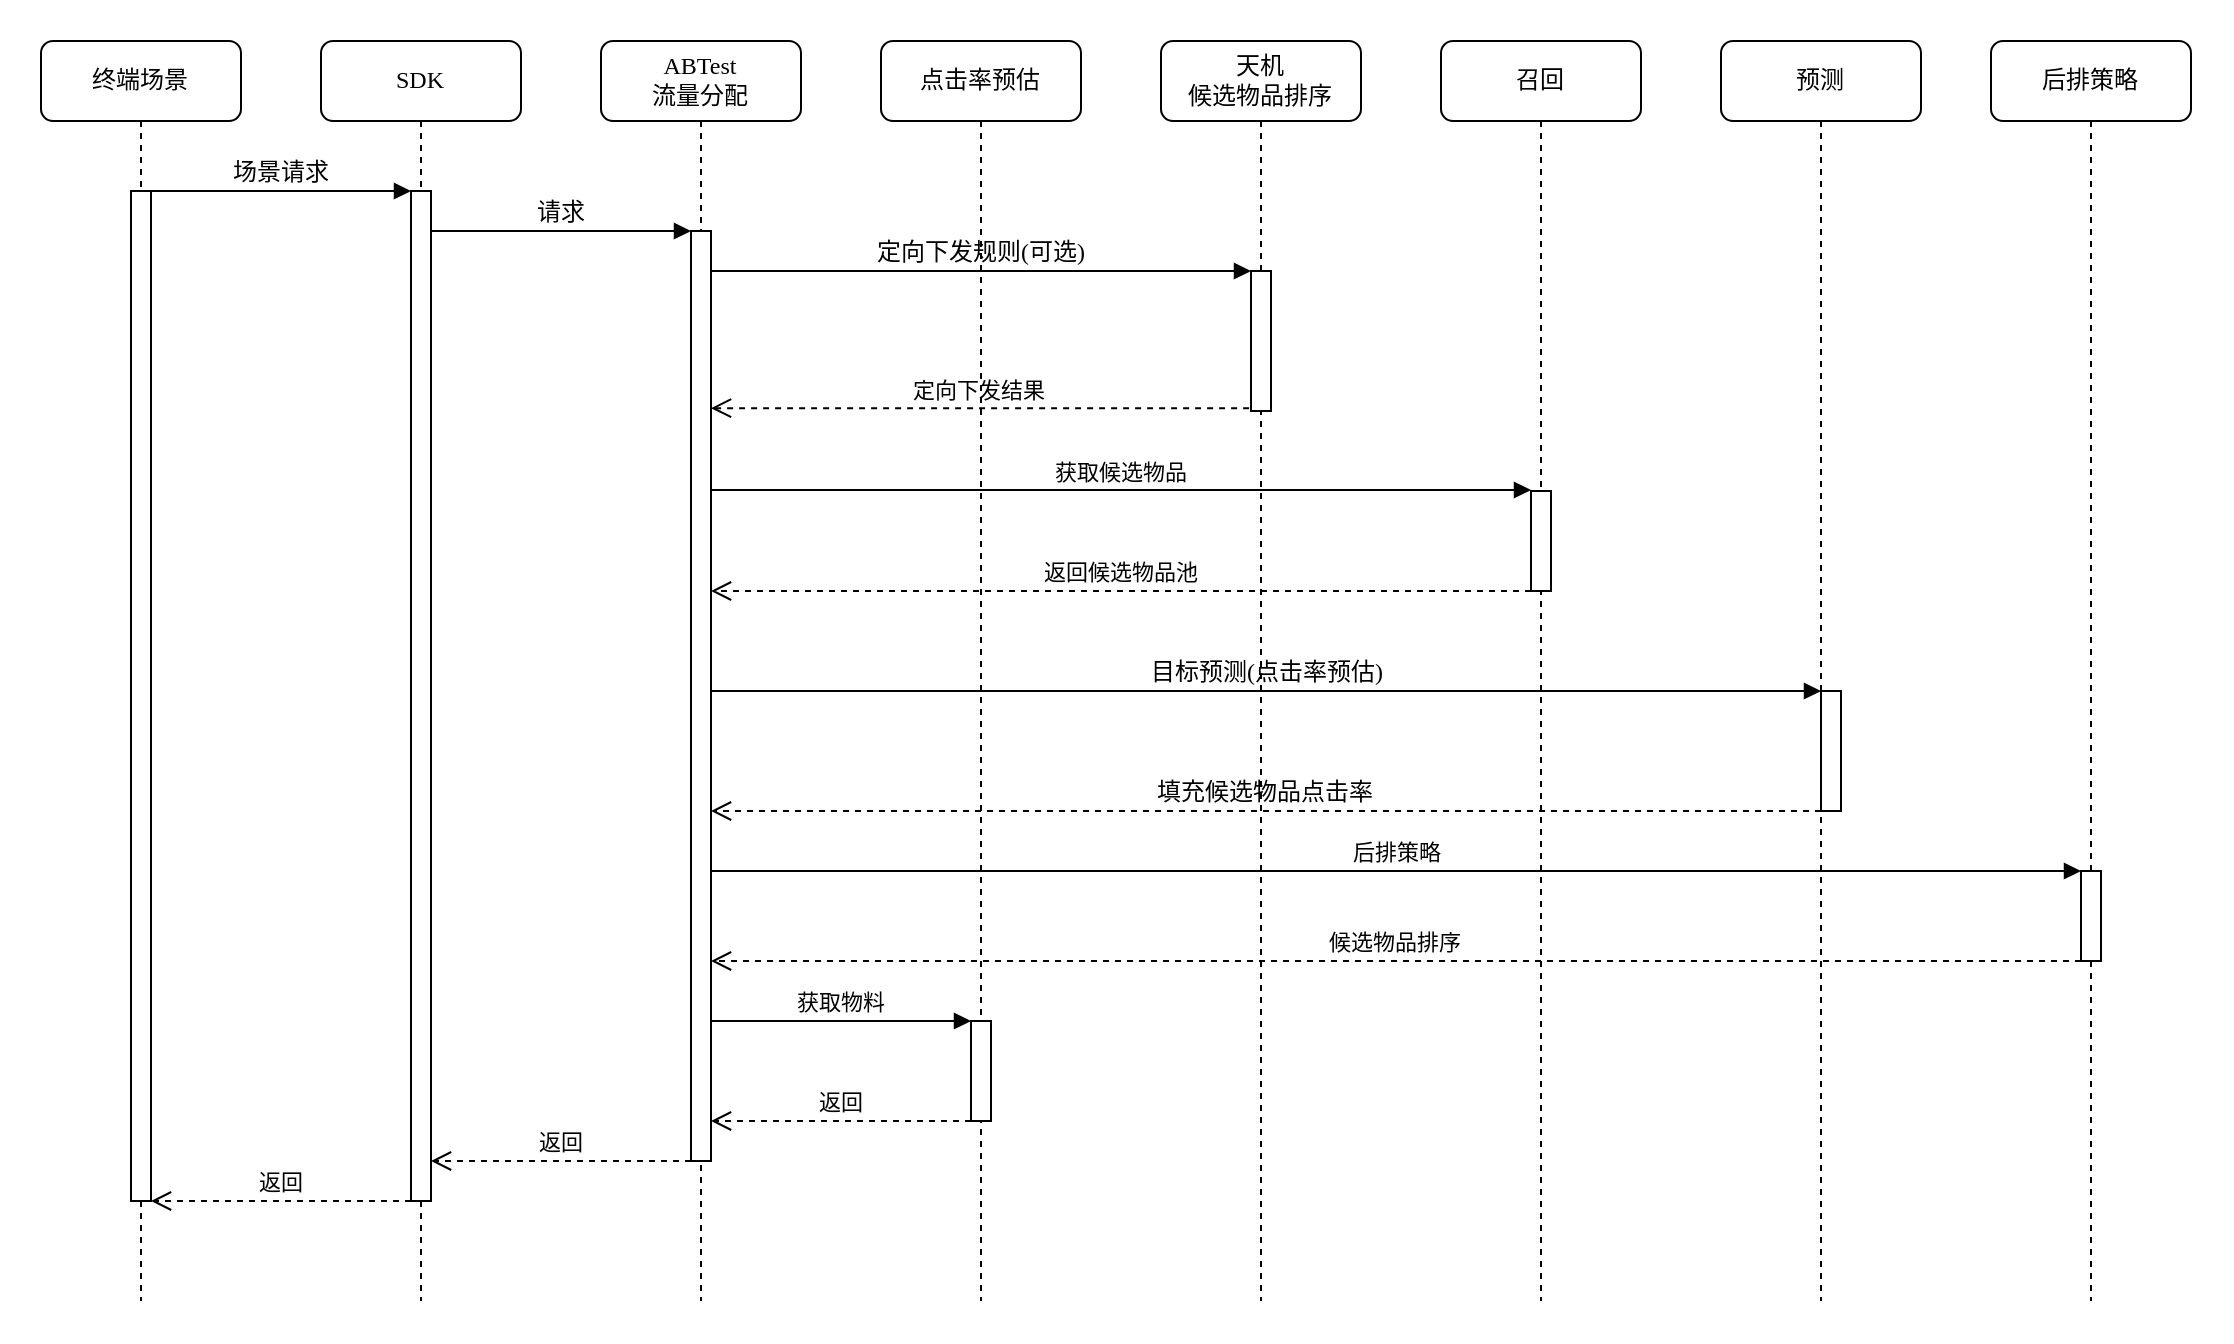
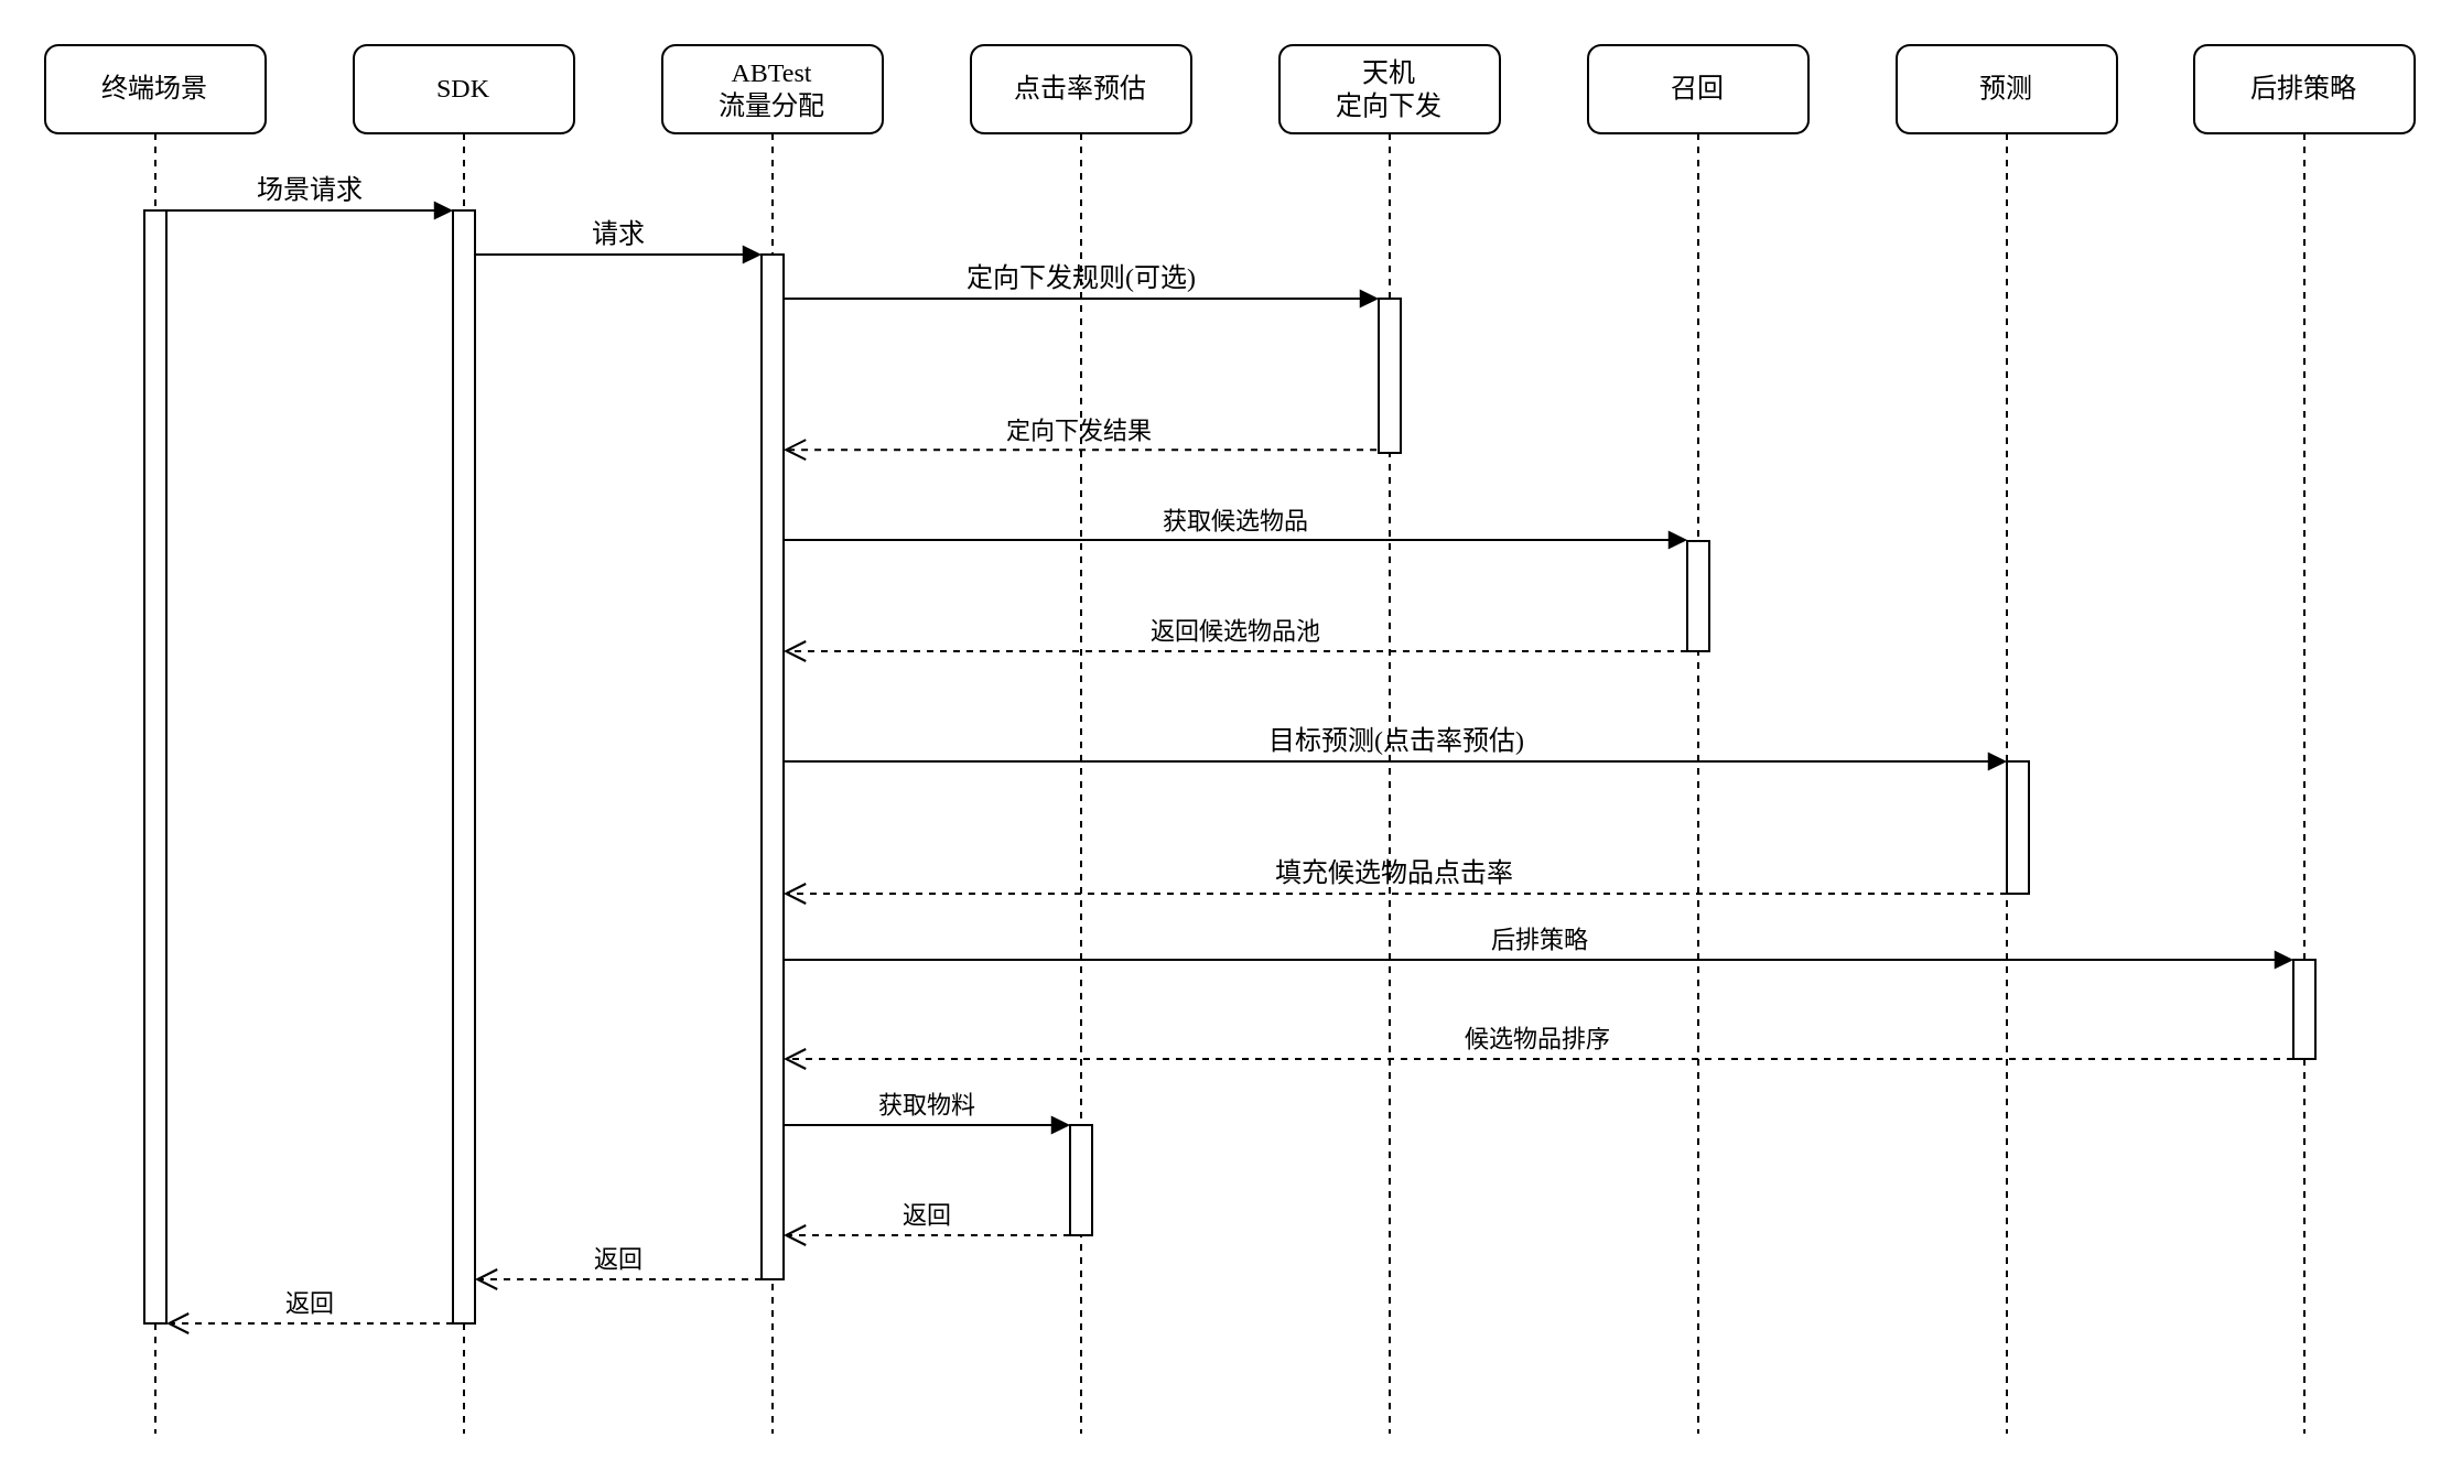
  <mxCell id="0" />
  <mxCell id="1" parent="0" />
  <mxCell id="2" value="SDK" style="shape=umlLifeline;perimeter=lifelinePerimeter;whiteSpace=wrap;html=1;container=1;collapsible=0;recursiveResize=0;outlineConnect=0;rounded=1;shadow=0;comic=0;labelBackgroundColor=none;strokeColor=#000000;strokeWidth=1;fillColor=#FFFFFF;fontFamily=Verdana;fontSize=12;fontColor=#000000;align=center;" parent="1" vertex="1"><mxGeometry x="160" y="20" width="100" height="630" as="geometry" /></mxCell>
  <mxCell id="3" value="" style="html=1;points=[];perimeter=orthogonalPerimeter;rounded=0;shadow=0;comic=0;labelBackgroundColor=none;strokeColor=#000000;strokeWidth=1;fillColor=#FFFFFF;fontFamily=Verdana;fontSize=12;fontColor=#000000;align=center;" parent="2" vertex="1"><mxGeometry x="45" y="75" width="10" height="505" as="geometry" /></mxCell>
  <mxCell id="4" value="ABTest&lt;br&gt;流量分配" style="shape=umlLifeline;perimeter=lifelinePerimeter;whiteSpace=wrap;html=1;container=1;collapsible=0;recursiveResize=0;outlineConnect=0;rounded=1;shadow=0;comic=0;labelBackgroundColor=none;strokeColor=#000000;strokeWidth=1;fillColor=#FFFFFF;fontFamily=Verdana;fontSize=12;fontColor=#000000;align=center;" parent="1" vertex="1"><mxGeometry x="300" y="20" width="100" height="630" as="geometry" /></mxCell>
  <mxCell id="5" value="" style="html=1;points=[];perimeter=orthogonalPerimeter;rounded=0;shadow=0;comic=0;labelBackgroundColor=none;strokeColor=#000000;strokeWidth=1;fillColor=#FFFFFF;fontFamily=Verdana;fontSize=12;fontColor=#000000;align=center;" parent="4" vertex="1"><mxGeometry x="45" y="95" width="10" height="465" as="geometry" /></mxCell>
- <mxCell id="6" value="天机&lt;br&gt;候选物品排序" style="shape=umlLifeline;perimeter=lifelinePerimeter;whiteSpace=wrap;html=1;container=1;collapsible=0;recursiveResize=0;outlineConnect=0;rounded=1;shadow=0;comic=0;labelBackgroundColor=none;strokeColor=#000000;strokeWidth=1;fillColor=#FFFFFF;fontFamily=Verdana;fontSize=12;fontColor=#000000;align=center;" parent="1" vertex="1"><mxGeometry x="580" y="20" width="100" height="630" as="geometry" /></mxCell>
+ <mxCell id="6" value="天机&lt;br&gt;定向下发" style="shape=umlLifeline;perimeter=lifelinePerimeter;whiteSpace=wrap;html=1;container=1;collapsible=0;recursiveResize=0;outlineConnect=0;rounded=1;shadow=0;comic=0;labelBackgroundColor=none;strokeColor=#000000;strokeWidth=1;fillColor=#FFFFFF;fontFamily=Verdana;fontSize=12;fontColor=#000000;align=center;" parent="1" vertex="1"><mxGeometry x="580" y="20" width="100" height="630" as="geometry" /></mxCell>
  <mxCell id="7" value="召回" style="shape=umlLifeline;perimeter=lifelinePerimeter;whiteSpace=wrap;html=1;container=1;collapsible=0;recursiveResize=0;outlineConnect=0;rounded=1;shadow=0;comic=0;labelBackgroundColor=none;strokeColor=#000000;strokeWidth=1;fillColor=#FFFFFF;fontFamily=Verdana;fontSize=12;fontColor=#000000;align=center;" parent="1" vertex="1"><mxGeometry x="720" y="20" width="100" height="630" as="geometry" /></mxCell>
  <mxCell id="8" value="" style="html=1;points=[];perimeter=orthogonalPerimeter;rounded=0;shadow=0;comic=0;labelBackgroundColor=none;strokeColor=#000000;strokeWidth=1;fillColor=#FFFFFF;fontFamily=Verdana;fontSize=12;fontColor=#000000;align=center;" parent="7" vertex="1"><mxGeometry x="45" y="225" width="10" height="50" as="geometry" /></mxCell>
  <mxCell id="9" value="预测" style="shape=umlLifeline;perimeter=lifelinePerimeter;whiteSpace=wrap;html=1;container=1;collapsible=0;recursiveResize=0;outlineConnect=0;rounded=1;shadow=0;comic=0;labelBackgroundColor=none;strokeColor=#000000;strokeWidth=1;fillColor=#FFFFFF;fontFamily=Verdana;fontSize=12;fontColor=#000000;align=center;" parent="1" vertex="1"><mxGeometry x="860" y="20" width="100" height="630" as="geometry" /></mxCell>
  <mxCell id="10" value="" style="html=1;points=[];perimeter=orthogonalPerimeter;rounded=0;shadow=0;comic=0;labelBackgroundColor=none;strokeColor=#000000;strokeWidth=1;fillColor=#FFFFFF;fontFamily=Verdana;fontSize=12;fontColor=#000000;align=center;" parent="9" vertex="1"><mxGeometry x="50" y="325" width="10" height="60" as="geometry" /></mxCell>
  <mxCell id="11" value="后排策略" style="shape=umlLifeline;perimeter=lifelinePerimeter;whiteSpace=wrap;html=1;container=1;collapsible=0;recursiveResize=0;outlineConnect=0;rounded=1;shadow=0;comic=0;labelBackgroundColor=none;strokeColor=#000000;strokeWidth=1;fillColor=#FFFFFF;fontFamily=Verdana;fontSize=12;fontColor=#000000;align=center;" parent="1" vertex="1"><mxGeometry x="995" y="20" width="100" height="630" as="geometry" /></mxCell>
  <mxCell id="12" value="终端场景" style="shape=umlLifeline;perimeter=lifelinePerimeter;whiteSpace=wrap;html=1;container=1;collapsible=0;recursiveResize=0;outlineConnect=0;rounded=1;shadow=0;comic=0;labelBackgroundColor=none;strokeColor=#000000;strokeWidth=1;fillColor=#FFFFFF;fontFamily=Verdana;fontSize=12;fontColor=#000000;align=center;" parent="1" vertex="1"><mxGeometry x="20" y="20" width="100" height="630" as="geometry" /></mxCell>
  <mxCell id="13" value="" style="html=1;points=[];perimeter=orthogonalPerimeter;rounded=0;shadow=0;comic=0;labelBackgroundColor=none;strokeColor=#000000;strokeWidth=1;fillColor=#FFFFFF;fontFamily=Verdana;fontSize=12;fontColor=#000000;align=center;" parent="12" vertex="1"><mxGeometry x="45" y="75" width="10" height="505" as="geometry" /></mxCell>
  <mxCell id="14" value="" style="html=1;points=[];perimeter=orthogonalPerimeter;rounded=0;shadow=0;comic=0;labelBackgroundColor=none;strokeColor=#000000;strokeWidth=1;fillColor=#FFFFFF;fontFamily=Verdana;fontSize=12;fontColor=#000000;align=center;" parent="1" vertex="1"><mxGeometry x="625" y="135" width="10" height="70" as="geometry" /></mxCell>
  <mxCell id="15" value="定向下发规则(可选)" style="html=1;verticalAlign=bottom;endArrow=block;labelBackgroundColor=none;fontFamily=Verdana;fontSize=12;edgeStyle=elbowEdgeStyle;elbow=vertical;" parent="1" source="5" target="14" edge="1"><mxGeometry relative="1" as="geometry"><mxPoint x="430" y="135" as="sourcePoint" /><Array as="points"><mxPoint x="380" y="135" /></Array></mxGeometry></mxCell>
  <mxCell id="16" value="" style="html=1;points=[];perimeter=orthogonalPerimeter;rounded=0;shadow=0;comic=0;labelBackgroundColor=none;strokeColor=#000000;strokeWidth=1;fillColor=#FFFFFF;fontFamily=Verdana;fontSize=12;fontColor=#000000;align=center;" parent="1" vertex="1"><mxGeometry x="1040" y="435" width="10" height="45" as="geometry" /></mxCell>
  <mxCell id="17" value="目标预测(点击率预估)" style="html=1;verticalAlign=bottom;endArrow=block;entryX=0;entryY=0;labelBackgroundColor=none;fontFamily=Verdana;fontSize=12;edgeStyle=elbowEdgeStyle;elbow=vertical;" parent="1" source="5" target="10" edge="1"><mxGeometry relative="1" as="geometry"><mxPoint x="520" y="465.048" as="sourcePoint" /></mxGeometry></mxCell>
  <mxCell id="18" value="填充候选物品点击率" style="html=1;verticalAlign=bottom;endArrow=open;dashed=1;endSize=8;labelBackgroundColor=none;fontFamily=Verdana;fontSize=12;edgeStyle=elbowEdgeStyle;elbow=vertical;" parent="1" source="10" target="5" edge="1"><mxGeometry relative="1" as="geometry"><mxPoint x="720" y="541" as="targetPoint" /><Array as="points"><mxPoint x="550" y="405" /><mxPoint x="580" y="405" /></Array></mxGeometry></mxCell>
  <mxCell id="19" value="场景请求" style="html=1;verticalAlign=bottom;endArrow=block;entryX=0;entryY=0;labelBackgroundColor=none;fontFamily=Verdana;fontSize=12;edgeStyle=elbowEdgeStyle;elbow=vertical;" parent="1" source="13" target="3" edge="1"><mxGeometry relative="1" as="geometry"><mxPoint x="140" y="105" as="sourcePoint" /></mxGeometry></mxCell>
  <mxCell id="20" value="请求" style="html=1;verticalAlign=bottom;endArrow=block;entryX=0;entryY=0;labelBackgroundColor=none;fontFamily=Verdana;fontSize=12;edgeStyle=elbowEdgeStyle;elbow=vertical;" parent="1" source="3" target="5" edge="1"><mxGeometry relative="1" as="geometry"><mxPoint x="290" y="115" as="sourcePoint" /></mxGeometry></mxCell>
  <mxCell id="21" value="定向下发结果" style="html=1;verticalAlign=bottom;endArrow=open;dashed=1;endSize=8;exitX=-0.095;exitY=0.98;exitDx=0;exitDy=0;exitPerimeter=0;" parent="1" source="14" target="5" edge="1"><mxGeometry relative="1" as="geometry"><mxPoint x="510" y="185" as="sourcePoint" /><mxPoint x="370" y="206" as="targetPoint" /></mxGeometry></mxCell>
  <mxCell id="22" value="获取候选物品" style="html=1;verticalAlign=bottom;endArrow=block;" parent="1" edge="1"><mxGeometry width="80" relative="1" as="geometry"><mxPoint x="355" y="244.5" as="sourcePoint" /><mxPoint x="765" y="244.5" as="targetPoint" /></mxGeometry></mxCell>
  <mxCell id="23" value="返回候选物品池" style="html=1;verticalAlign=bottom;endArrow=open;dashed=1;endSize=8;" parent="1" source="8" target="5" edge="1"><mxGeometry relative="1" as="geometry"><mxPoint x="640" y="315" as="sourcePoint" /><mxPoint x="560" y="315" as="targetPoint" /><Array as="points"><mxPoint x="550" y="295" /></Array></mxGeometry></mxCell>
  <mxCell id="24" value="后排策略" style="html=1;verticalAlign=bottom;endArrow=block;" parent="1" source="5" target="16" edge="1"><mxGeometry width="80" relative="1" as="geometry"><mxPoint x="380" y="425" as="sourcePoint" /><mxPoint x="920" y="425" as="targetPoint" /></mxGeometry></mxCell>
  <mxCell id="25" value="候选物品排序" style="html=1;verticalAlign=bottom;endArrow=open;dashed=1;endSize=8;" parent="1" source="16" target="5" edge="1"><mxGeometry relative="1" as="geometry"><mxPoint x="922.5" y="474.5" as="sourcePoint" /><mxPoint x="377.5" y="474.5" as="targetPoint" /><Array as="points"><mxPoint x="830" y="480" /><mxPoint x="580" y="480" /></Array></mxGeometry></mxCell>
  <mxCell id="26" value="返回" style="html=1;verticalAlign=bottom;endArrow=open;dashed=1;endSize=8;" parent="1" source="5" target="3" edge="1"><mxGeometry relative="1" as="geometry"><mxPoint x="370" y="495" as="sourcePoint" /><mxPoint x="290" y="495" as="targetPoint" /><Array as="points"><mxPoint x="300" y="580" /></Array></mxGeometry></mxCell>
  <mxCell id="27" value="返回" style="html=1;verticalAlign=bottom;endArrow=open;dashed=1;endSize=8;" parent="1" source="3" target="13" edge="1"><mxGeometry relative="1" as="geometry"><mxPoint x="200" y="545" as="sourcePoint" /><mxPoint x="120" y="545" as="targetPoint" /><Array as="points"><mxPoint x="150" y="600" /><mxPoint x="110" y="600" /></Array></mxGeometry></mxCell>
  <mxCell id="28" value="点击率预估" style="shape=umlLifeline;perimeter=lifelinePerimeter;whiteSpace=wrap;html=1;container=1;collapsible=0;recursiveResize=0;outlineConnect=0;rounded=1;shadow=0;comic=0;labelBackgroundColor=none;strokeColor=#000000;strokeWidth=1;fillColor=#FFFFFF;fontFamily=Verdana;fontSize=12;fontColor=#000000;align=center;" parent="1" vertex="1"><mxGeometry x="440" y="20" width="100" height="630" as="geometry" /></mxCell>
  <mxCell id="29" value="" style="html=1;points=[];perimeter=orthogonalPerimeter;rounded=0;shadow=0;comic=0;labelBackgroundColor=none;strokeColor=#000000;strokeWidth=1;fillColor=#FFFFFF;fontFamily=Verdana;fontSize=12;fontColor=#000000;align=center;" parent="1" vertex="1"><mxGeometry x="485" y="510" width="10" height="50" as="geometry" /></mxCell>
  <mxCell id="30" value="获取物料" style="html=1;verticalAlign=bottom;endArrow=block;" parent="1" source="5" target="29" edge="1"><mxGeometry width="80" relative="1" as="geometry"><mxPoint x="350" y="520" as="sourcePoint" /><mxPoint x="430" y="520" as="targetPoint" /></mxGeometry></mxCell>
  <mxCell id="31" value="返回" style="html=1;verticalAlign=bottom;endArrow=open;dashed=1;endSize=8;" parent="1" source="29" target="5" edge="1"><mxGeometry relative="1" as="geometry"><mxPoint x="530" y="720" as="sourcePoint" /><mxPoint x="450" y="720" as="targetPoint" /><Array as="points"><mxPoint x="440" y="560" /></Array></mxGeometry></mxCell>
